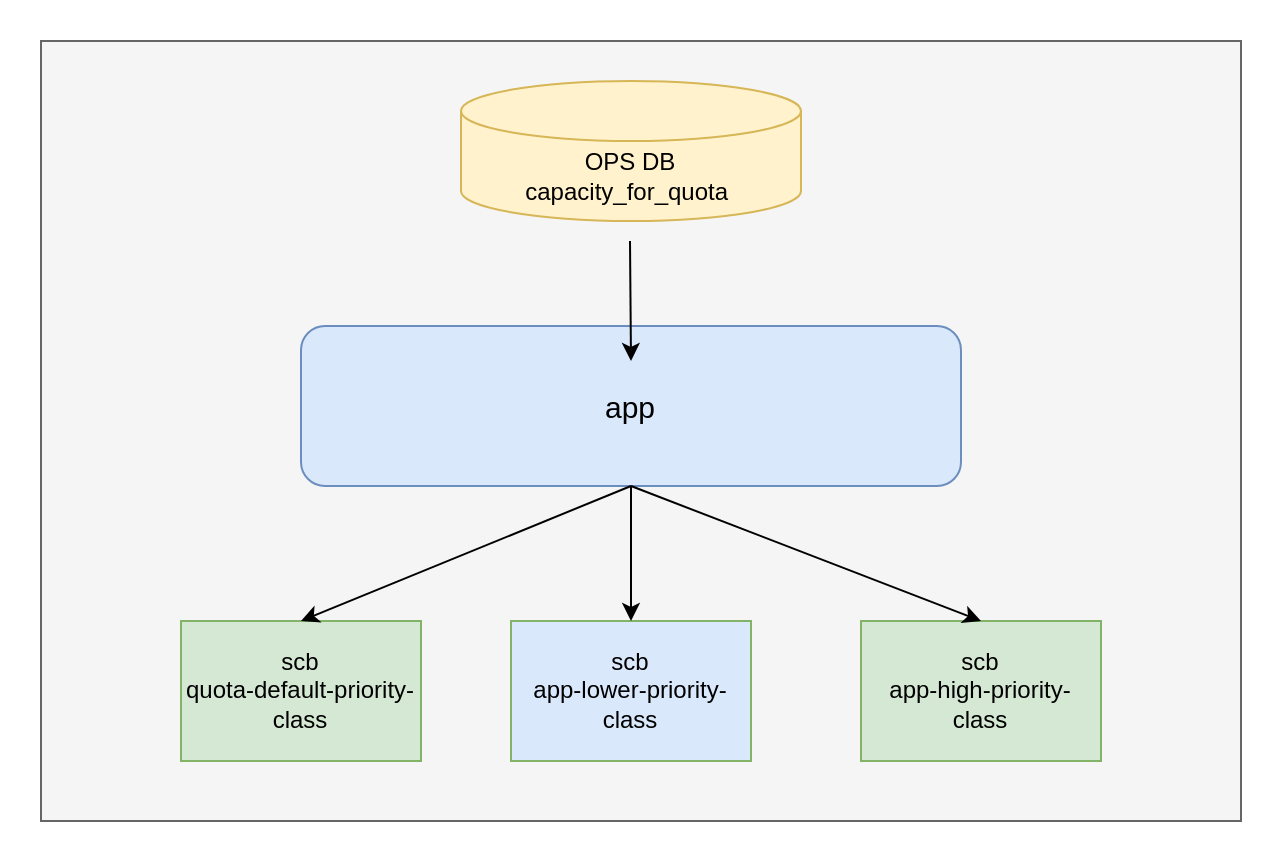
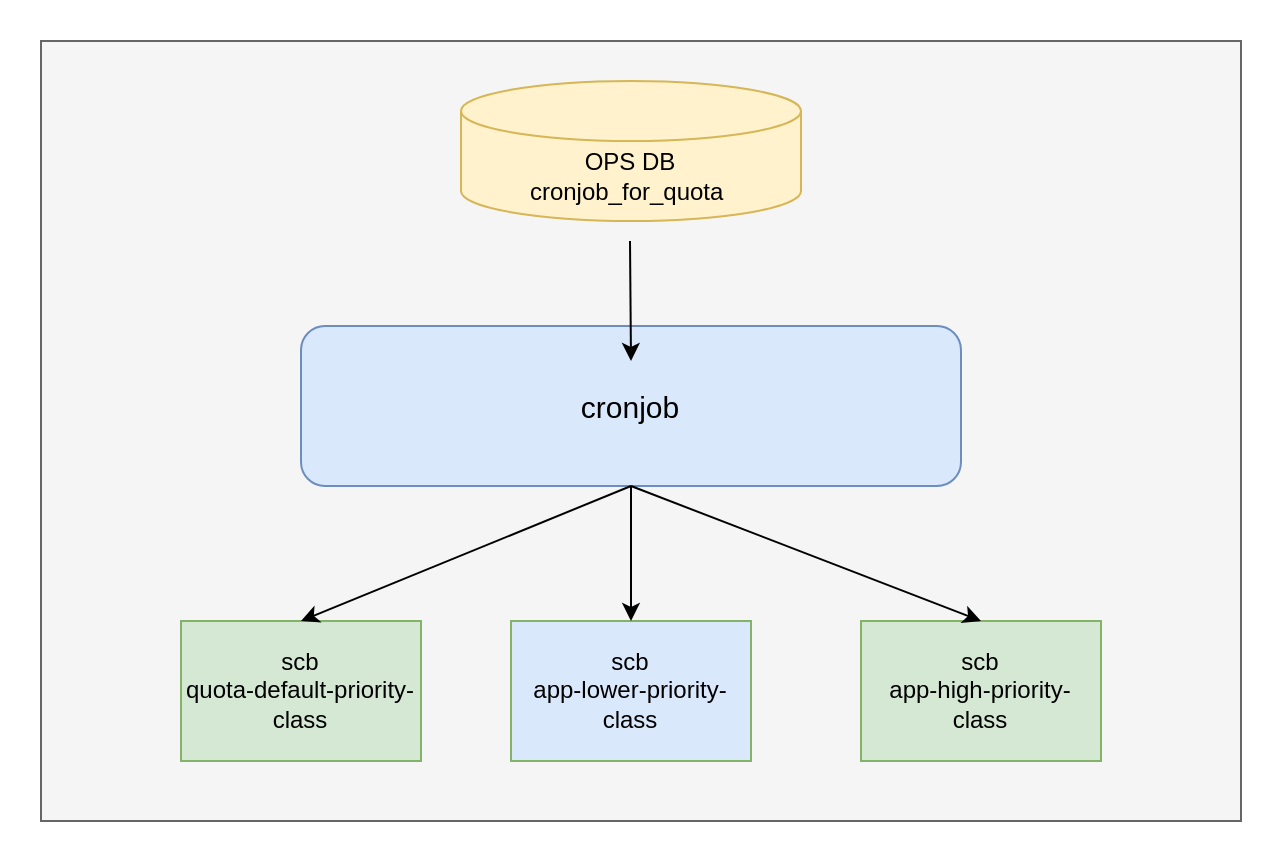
  <mxCell id="0" />
  <mxCell id="1" parent="0" />
  <mxCell id="2" value="" style="rounded=0;whiteSpace=wrap;html=1;fillColor=#f5f5f5;fontColor=#333333;strokeColor=#666666;" vertex="1" parent="1"><mxGeometry x="20" y="20" width="600" height="390" as="geometry" /></mxCell>
  <mxCell id="3" value="" style="rounded=1;whiteSpace=wrap;html=1;fillColor=#dae8fc;strokeColor=#6c8ebf;align=left;" vertex="1" parent="1"><mxGeometry x="150" y="162.5" width="330" height="80" as="geometry" /></mxCell>
- <mxCell id="4" value="OPS DB&lt;br&gt;capacity_for_quota&amp;nbsp;" style="shape=cylinder3;whiteSpace=wrap;html=1;boundedLbl=1;backgroundOutline=1;size=15;fillColor=#fff2cc;strokeColor=#d6b656;" vertex="1" parent="1"><mxGeometry x="230" y="40" width="170" height="70" as="geometry" /></mxCell>
+ <mxCell id="4" value="OPS DB&lt;br&gt;cronjob_for_quota&amp;nbsp;" style="shape=cylinder3;whiteSpace=wrap;html=1;boundedLbl=1;backgroundOutline=1;size=15;fillColor=#fff2cc;strokeColor=#d6b656;" vertex="1" parent="1"><mxGeometry x="230" y="40" width="170" height="70" as="geometry" /></mxCell>
  <mxCell id="5" value="" style="endArrow=classic;html=1;rounded=0;fontColor=#000000;" edge="1" parent="1"><mxGeometry width="50" height="50" relative="1" as="geometry"><mxPoint x="314.5" y="120" as="sourcePoint" /><mxPoint x="315" y="180" as="targetPoint" /></mxGeometry></mxCell>
- <mxCell id="6" value="&lt;font style=&quot;font-size: 15px;&quot;&gt;app&lt;/font&gt;" style="rounded=0;whiteSpace=wrap;html=1;fontColor=#000000;fillColor=none;strokeColor=none;" vertex="1" parent="1"><mxGeometry x="285" y="188.75" width="60" height="27.5" as="geometry" /></mxCell>
+ <mxCell id="6" value="&lt;font style=&quot;font-size: 15px;&quot;&gt;cronjob&lt;/font&gt;" style="rounded=0;whiteSpace=wrap;html=1;fontColor=#000000;fillColor=none;strokeColor=none;" vertex="1" parent="1"><mxGeometry x="285" y="188.75" width="60" height="27.5" as="geometry" /></mxCell>
  <mxCell id="7" value="scb&lt;br&gt;quota-default-priority-class&lt;font color=&quot;#000000&quot;&gt;&lt;br&gt;&lt;/font&gt;" style="rounded=0;whiteSpace=wrap;html=1;fillColor=#d5e8d4;strokeColor=#82b366;" vertex="1" parent="1"><mxGeometry x="90" y="310" width="120" height="70" as="geometry" /></mxCell>
  <mxCell id="8" value="scb&lt;br&gt;app-lower-priority-class&lt;font color=&quot;#000000&quot;&gt;&lt;br&gt;&lt;/font&gt;" style="rounded=0;whiteSpace=wrap;html=1;fillColor=#dae8fc;strokeColor=#82b366;" vertex="1" parent="1"><mxGeometry x="255" y="310" width="120" height="70" as="geometry" /></mxCell>
  <mxCell id="9" value="&lt;div style=&quot;&quot;&gt;&lt;span style=&quot;background-color: initial;&quot;&gt;scb&lt;/span&gt;&lt;/div&gt;app-high-priority-class&lt;font color=&quot;#000000&quot;&gt;&lt;br&gt;&lt;/font&gt;" style="rounded=0;whiteSpace=wrap;html=1;fillColor=#d5e8d4;strokeColor=#82b366;" vertex="1" parent="1"><mxGeometry x="430" y="310" width="120" height="70" as="geometry" /></mxCell>
  <mxCell id="10" value="" style="endArrow=classic;html=1;rounded=0;fontSize=15;exitX=0.5;exitY=1;exitDx=0;exitDy=0;entryX=0.5;entryY=0;entryDx=0;entryDy=0;" edge="1" parent="1" source="3" target="7"><mxGeometry width="50" height="50" relative="1" as="geometry"><mxPoint x="300" y="350" as="sourcePoint" /><mxPoint x="350" y="300" as="targetPoint" /></mxGeometry></mxCell>
  <mxCell id="11" value="" style="endArrow=classic;html=1;rounded=0;fontSize=15;exitX=0.5;exitY=1;exitDx=0;exitDy=0;entryX=0.5;entryY=0;entryDx=0;entryDy=0;" edge="1" parent="1" source="3" target="9"><mxGeometry width="50" height="50" relative="1" as="geometry"><mxPoint x="325" y="252.5" as="sourcePoint" /><mxPoint x="160" y="320" as="targetPoint" /></mxGeometry></mxCell>
  <mxCell id="12" value="" style="endArrow=classic;html=1;rounded=0;fontSize=15;exitX=0.5;exitY=1;exitDx=0;exitDy=0;entryX=0.5;entryY=0;entryDx=0;entryDy=0;" edge="1" parent="1" source="3" target="8"><mxGeometry width="50" height="50" relative="1" as="geometry"><mxPoint x="325" y="252.5" as="sourcePoint" /><mxPoint x="500" y="320" as="targetPoint" /></mxGeometry></mxCell>
